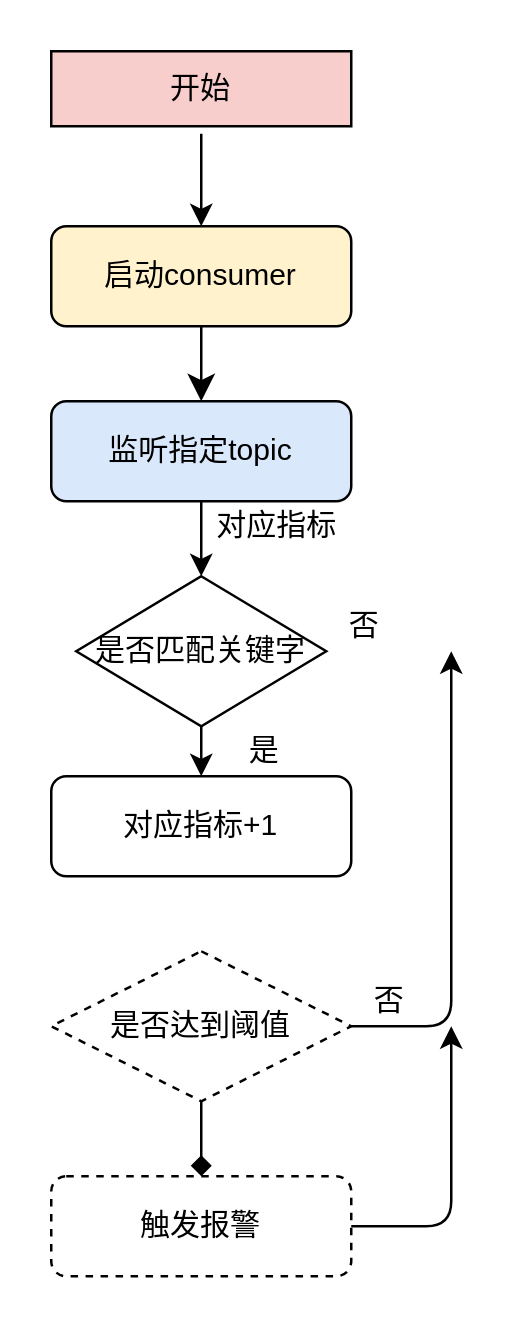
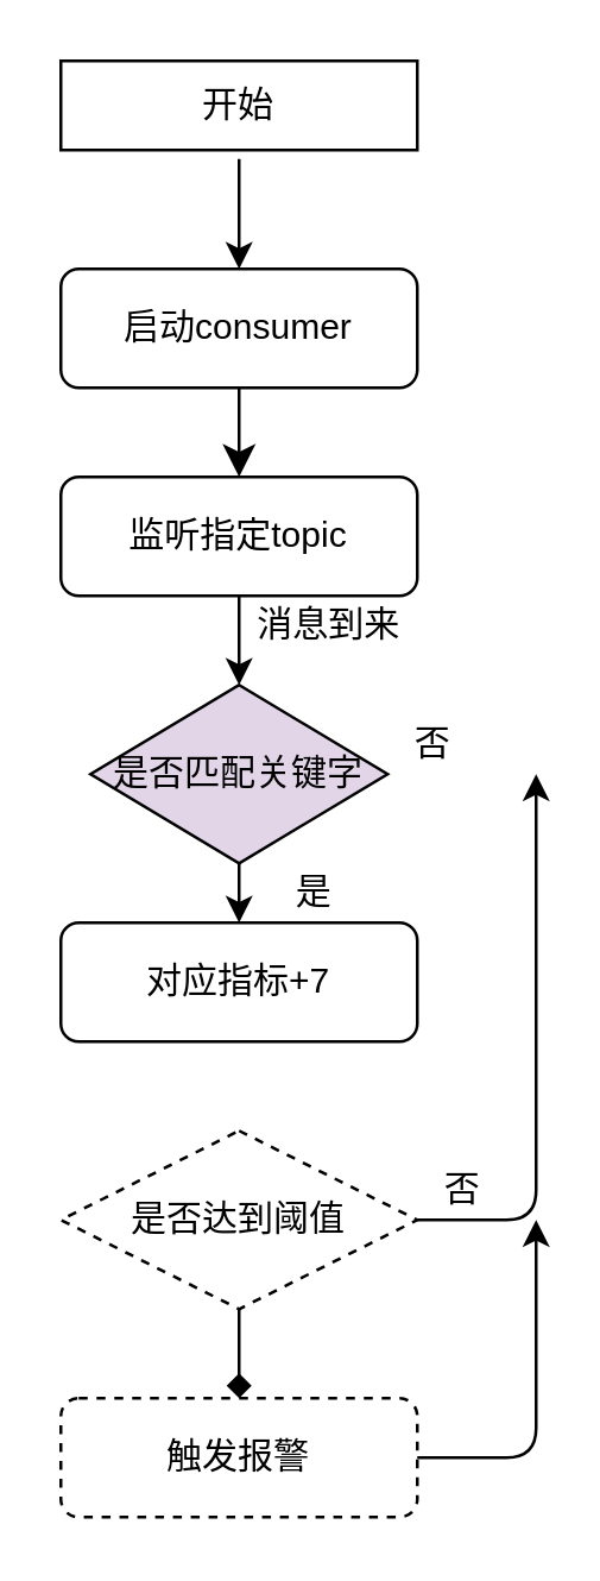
  <mxCell id="0" />
  <mxCell id="1" parent="0" />
  <mxCell id="2" value="" style="rounded=0;html=1;jettySize=auto;orthogonalLoop=1;fontSize=11;endArrow=classic;endFill=1;endSize=8;strokeWidth=1;shadow=0;labelBackgroundColor=none;edgeStyle=orthogonalEdgeStyle;" parent="1" edge="1"><mxGeometry relative="1" as="geometry"><mxPoint x="80" y="130" as="sourcePoint" /><mxPoint x="80" y="160" as="targetPoint" /></mxGeometry></mxCell>
- <mxCell id="3" value="启动consumer" style="rounded=1;whiteSpace=wrap;html=1;fontSize=12;glass=0;strokeWidth=1;shadow=0;fillColor=#fff2cc;" parent="1" vertex="1"><mxGeometry x="20" y="90" width="120" height="40" as="geometry" /></mxCell>
- <mxCell id="4" value="开始" style="rounded=0;whiteSpace=wrap;html=1;fillColor=#f8cecc;" parent="1" vertex="1"><mxGeometry x="20" y="20" width="120" height="30" as="geometry" /></mxCell>
+ <mxCell id="3" value="启动consumer" style="rounded=1;whiteSpace=wrap;html=1;fontSize=12;glass=0;strokeWidth=1;shadow=0;" parent="1" vertex="1"><mxGeometry x="20" y="90" width="120" height="40" as="geometry" /></mxCell>
+ <mxCell id="4" value="开始" style="rounded=0;whiteSpace=wrap;html=1;" parent="1" vertex="1"><mxGeometry x="20" y="20" width="120" height="30" as="geometry" /></mxCell>
  <mxCell id="5" value="" style="endArrow=classic;html=1;" parent="1" edge="1"><mxGeometry width="50" height="50" relative="1" as="geometry"><mxPoint x="80" y="53" as="sourcePoint" /><mxPoint x="80" y="90" as="targetPoint" /></mxGeometry></mxCell>
- <mxCell id="6" value="对应指标" style="text;html=1;align=center;verticalAlign=middle;resizable=0;points=[];autosize=1;strokeColor=none;" parent="1" vertex="1"><mxGeometry x="80" y="200" width="60" height="20" as="geometry" /></mxCell>
- <mxCell id="7" value="是否匹配关键字" style="rhombus;whiteSpace=wrap;html=1;" parent="1" vertex="1"><mxGeometry x="30" y="230" width="100" height="60" as="geometry" /></mxCell>
- <mxCell id="8" value="监听指定topic" style="rounded=1;whiteSpace=wrap;html=1;fontSize=12;glass=0;strokeWidth=1;shadow=0;fillColor=#dae8fc;" parent="1" vertex="1"><mxGeometry x="20" y="160" width="120" height="40" as="geometry" /></mxCell>
+ <mxCell id="6" value="消息到来" style="text;html=1;align=center;verticalAlign=middle;resizable=0;points=[];autosize=1;strokeColor=none;" parent="1" vertex="1"><mxGeometry x="80" y="200" width="60" height="20" as="geometry" /></mxCell>
+ <mxCell id="7" value="是否匹配关键字" style="rhombus;whiteSpace=wrap;html=1;fillColor=#e1d5e7;" parent="1" vertex="1"><mxGeometry x="30" y="230" width="100" height="60" as="geometry" /></mxCell>
+ <mxCell id="8" value="监听指定topic" style="rounded=1;whiteSpace=wrap;html=1;fontSize=12;glass=0;strokeWidth=1;shadow=0;" parent="1" vertex="1"><mxGeometry x="20" y="160" width="120" height="40" as="geometry" /></mxCell>
  <mxCell id="9" value="" style="endArrow=classic;html=1;exitX=0.5;exitY=1;exitDx=0;exitDy=0;" parent="1" source="8" edge="1"><mxGeometry width="50" height="50" relative="1" as="geometry"><mxPoint x="-60" y="260" as="sourcePoint" /><mxPoint x="80" y="230" as="targetPoint" /></mxGeometry></mxCell>
  <mxCell id="10" value="否" style="text;html=1;align=center;verticalAlign=middle;resizable=0;points=[];autosize=1;strokeColor=none;" parent="1" vertex="1"><mxGeometry x="130" y="240" width="30" height="20" as="geometry" /></mxCell>
  <mxCell id="11" value="" style="endArrow=classic;html=1;exitX=0.5;exitY=1;exitDx=0;exitDy=0;" parent="1" source="7" edge="1"><mxGeometry width="50" height="50" relative="1" as="geometry"><mxPoint x="60" y="340" as="sourcePoint" /><mxPoint x="80" y="310" as="targetPoint" /></mxGeometry></mxCell>
  <mxCell id="12" value="是" style="text;html=1;align=center;verticalAlign=middle;resizable=0;points=[];autosize=1;strokeColor=none;" parent="1" vertex="1"><mxGeometry x="90" y="290" width="30" height="20" as="geometry" /></mxCell>
- <mxCell id="13" value="对应指标+1" style="rounded=1;whiteSpace=wrap;html=1;fontSize=12;glass=0;strokeWidth=1;shadow=0;" parent="1" vertex="1"><mxGeometry x="20" y="310" width="120" height="40" as="geometry" /></mxCell>
+ <mxCell id="13" value="对应指标+7" style="rounded=1;whiteSpace=wrap;html=1;fontSize=12;glass=0;strokeWidth=1;shadow=0;" parent="1" vertex="1"><mxGeometry x="20" y="310" width="120" height="40" as="geometry" /></mxCell>
  <mxCell id="14" value="是否达到阈值" style="rhombus;whiteSpace=wrap;html=1;dashed=1;" parent="1" vertex="1"><mxGeometry x="20" y="380" width="120" height="60" as="geometry" /></mxCell>
  <mxCell id="15" value="" style="endArrow=classic;html=1;exitX=1;exitY=0.5;exitDx=0;exitDy=0;exitPerimeter=0;" parent="1" source="14" edge="1"><mxGeometry width="50" height="50" relative="1" as="geometry"><mxPoint x="150" y="410" as="sourcePoint" /><mxPoint x="180" y="260" as="targetPoint" /><Array as="points"><mxPoint x="180" y="410" /></Array></mxGeometry></mxCell>
  <mxCell id="16" value="否" style="text;html=1;align=center;verticalAlign=middle;resizable=0;points=[];autosize=1;strokeColor=none;" parent="1" vertex="1"><mxGeometry x="140" y="390" width="30" height="20" as="geometry" /></mxCell>
  <mxCell id="17" value="触发报警" style="rounded=1;whiteSpace=wrap;html=1;fontSize=12;glass=0;strokeWidth=1;shadow=0;dashed=1;" parent="1" vertex="1"><mxGeometry x="20" y="470" width="120" height="40" as="geometry" /></mxCell>
  <mxCell id="18" value="" style="endArrow=diamond;html=1;exitX=0.5;exitY=1;exitDx=0;exitDy=0;entryX=0.5;entryY=0;entryDx=0;entryDy=0;" parent="1" source="14" target="17" edge="1"><mxGeometry width="50" height="50" relative="1" as="geometry"><mxPoint x="-50" y="490" as="sourcePoint" /><mxPoint x="0" y="440" as="targetPoint" /></mxGeometry></mxCell>
  <mxCell id="19" value="" style="endArrow=classic;html=1;exitX=1;exitY=0.5;exitDx=0;exitDy=0;" parent="1" source="17" edge="1"><mxGeometry width="50" height="50" relative="1" as="geometry"><mxPoint x="190" y="520" as="sourcePoint" /><mxPoint x="180" y="410" as="targetPoint" /><Array as="points"><mxPoint x="180" y="490" /></Array></mxGeometry></mxCell>
